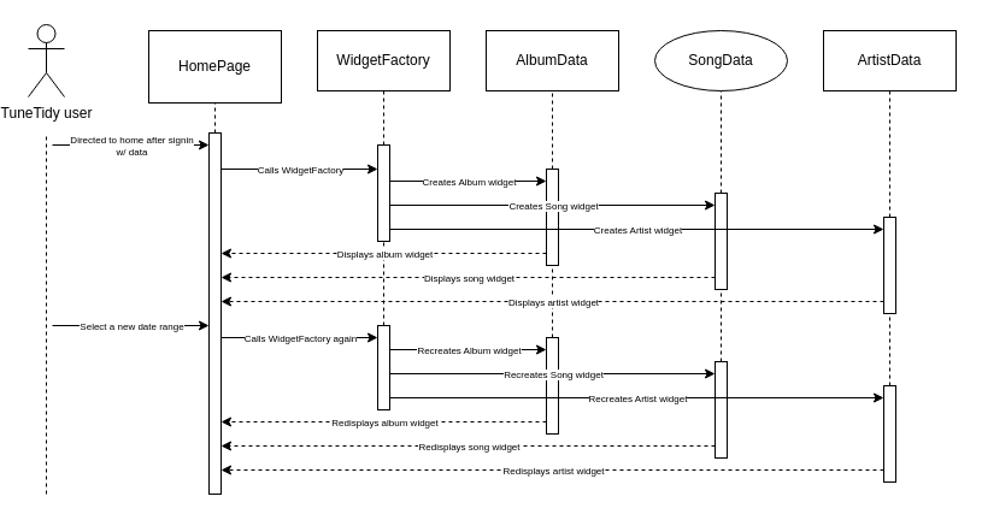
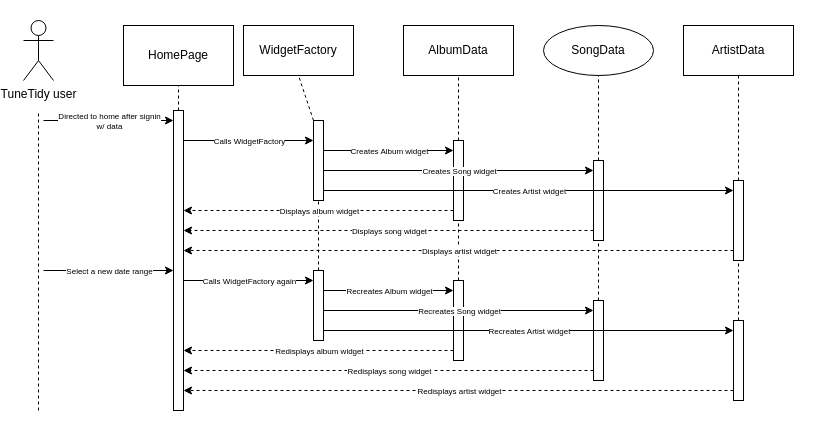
  <mxCell id="0" />
  <mxCell id="1" parent="0" />
  <mxCell id="2" value="TuneTidy user" style="shape=umlActor;verticalLabelPosition=bottom;verticalAlign=top;html=1;outlineConnect=0;" parent="1" vertex="1"><mxGeometry x="20" y="20" width="30" height="60" as="geometry" /></mxCell>
  <mxCell id="3" value="HomePage" style="html=1;whiteSpace=wrap;" parent="1" vertex="1"><mxGeometry x="120" y="25" width="110" height="60" as="geometry" /></mxCell>
  <mxCell id="4" value="AlbumData" style="html=1;whiteSpace=wrap;" parent="1" vertex="1"><mxGeometry x="400" y="25" width="110" height="50" as="geometry" /></mxCell>
  <mxCell id="5" value="" style="endArrow=none;dashed=1;html=1;rounded=0;" parent="1" edge="1"><mxGeometry width="50" height="50" relative="1" as="geometry"><mxPoint x="35" y="410" as="sourcePoint" /><mxPoint x="35" y="110" as="targetPoint" /></mxGeometry></mxCell>
  <mxCell id="6" value="" style="endArrow=none;dashed=1;html=1;rounded=0;entryX=0.5;entryY=1;entryDx=0;entryDy=0;" parent="1" target="3" edge="1" source="32"><mxGeometry width="50" height="50" relative="1" as="geometry"><mxPoint x="175" y="430" as="sourcePoint" /><mxPoint x="174.76" y="110" as="targetPoint" /></mxGeometry></mxCell>
  <mxCell id="7" value="" style="endArrow=none;dashed=1;html=1;rounded=0;entryX=0.5;entryY=1;entryDx=0;entryDy=0;" parent="1" target="4" edge="1" source="41"><mxGeometry width="50" height="50" relative="1" as="geometry"><mxPoint x="455" y="430" as="sourcePoint" /><mxPoint x="460" y="75" as="targetPoint" /></mxGeometry></mxCell>
  <mxCell id="8" value="" style="endArrow=classic;html=1;rounded=0;" parent="1" edge="1"><mxGeometry relative="1" as="geometry"><mxPoint x="40" y="120" as="sourcePoint" /><mxPoint x="170" y="120" as="targetPoint" /></mxGeometry></mxCell>
  <mxCell id="9" value="&lt;font style=&quot;font-size: 8px;&quot;&gt;Directed to home after signin&lt;br&gt;w/ data&lt;br&gt;&lt;/font&gt;" style="edgeLabel;resizable=0;html=1;align=center;verticalAlign=middle;fontSize=8;" parent="8" connectable="0" vertex="1"><mxGeometry relative="1" as="geometry" /></mxCell>
- <mxCell id="10" value="WidgetFactory" style="html=1;whiteSpace=wrap;" parent="1" vertex="1"><mxGeometry x="260" y="25" width="110" height="50" as="geometry" /></mxCell>
+ <mxCell id="10" value="WidgetFactory" style="html=1;whiteSpace=wrap;" parent="1" vertex="1"><mxGeometry x="240" y="25" width="110" height="50" as="geometry" /></mxCell>
  <mxCell id="11" value="" style="endArrow=none;dashed=1;html=1;rounded=0;entryX=0.5;entryY=1;entryDx=0;entryDy=0;" parent="1" target="10" edge="1" source="34"><mxGeometry width="50" height="50" relative="1" as="geometry"><mxPoint x="315" y="430" as="sourcePoint" /><mxPoint x="320" y="75" as="targetPoint" /></mxGeometry></mxCell>
  <mxCell id="12" value="" style="endArrow=classic;html=1;rounded=0;" edge="1" parent="1"><mxGeometry relative="1" as="geometry"><mxPoint x="180" y="140" as="sourcePoint" /><mxPoint x="310" y="140" as="targetPoint" /></mxGeometry></mxCell>
  <mxCell id="13" value="&lt;font style=&quot;font-size: 8px;&quot;&gt;Calls WidgetFactory&lt;br&gt;&lt;/font&gt;" style="edgeLabel;resizable=0;html=1;align=center;verticalAlign=middle;fontSize=8;" connectable="0" vertex="1" parent="12"><mxGeometry relative="1" as="geometry" /></mxCell>
  <mxCell id="14" value="SongData" style="ellipse;html=1;whiteSpace=wrap;" vertex="1" parent="1"><mxGeometry x="540" y="25" width="110" height="50" as="geometry" /></mxCell>
  <mxCell id="15" value="" style="endArrow=none;dashed=1;html=1;rounded=0;entryX=0.5;entryY=1;entryDx=0;entryDy=0;" edge="1" target="14" parent="1" source="43"><mxGeometry width="50" height="50" relative="1" as="geometry"><mxPoint x="595" y="430" as="sourcePoint" /><mxPoint x="600" y="75" as="targetPoint" /></mxGeometry></mxCell>
  <mxCell id="16" value="ArtistData" style="html=1;whiteSpace=wrap;" vertex="1" parent="1"><mxGeometry x="680" y="25" width="110" height="50" as="geometry" /></mxCell>
  <mxCell id="17" value="" style="endArrow=none;dashed=1;html=1;rounded=0;entryX=0.5;entryY=1;entryDx=0;entryDy=0;" edge="1" target="16" parent="1" source="46"><mxGeometry width="50" height="50" relative="1" as="geometry"><mxPoint x="735" y="430" as="sourcePoint" /><mxPoint x="740" y="75" as="targetPoint" /></mxGeometry></mxCell>
  <mxCell id="18" value="" style="endArrow=classic;html=1;rounded=0;" edge="1" parent="1"><mxGeometry relative="1" as="geometry"><mxPoint x="320" y="150" as="sourcePoint" /><mxPoint x="450" y="150" as="targetPoint" /></mxGeometry></mxCell>
  <mxCell id="19" value="&lt;font style=&quot;font-size: 8px;&quot;&gt;Creates Album widget&lt;br&gt;&lt;/font&gt;" style="edgeLabel;resizable=0;html=1;align=center;verticalAlign=middle;fontSize=8;" connectable="0" vertex="1" parent="18"><mxGeometry relative="1" as="geometry" /></mxCell>
  <mxCell id="20" value="" style="endArrow=classic;html=1;rounded=0;dashed=1;" edge="1" parent="1"><mxGeometry relative="1" as="geometry"><mxPoint x="590" y="230" as="sourcePoint" /><mxPoint x="180" y="230" as="targetPoint" /></mxGeometry></mxCell>
  <mxCell id="21" value="&lt;font style=&quot;font-size: 8px;&quot;&gt;Displays song widget&lt;br&gt;&lt;/font&gt;" style="edgeLabel;resizable=0;html=1;align=center;verticalAlign=middle;fontSize=8;" connectable="0" vertex="1" parent="20"><mxGeometry relative="1" as="geometry" /></mxCell>
  <mxCell id="22" value="" style="endArrow=classic;html=1;rounded=0;" edge="1" parent="1"><mxGeometry relative="1" as="geometry"><mxPoint x="40" y="270" as="sourcePoint" /><mxPoint x="170" y="270" as="targetPoint" /></mxGeometry></mxCell>
  <mxCell id="23" value="&lt;font style=&quot;font-size: 8px;&quot;&gt;Select a new date range&lt;br&gt;&lt;/font&gt;" style="edgeLabel;resizable=0;html=1;align=center;verticalAlign=middle;fontSize=8;" connectable="0" vertex="1" parent="22"><mxGeometry relative="1" as="geometry" /></mxCell>
  <mxCell id="24" value="" style="endArrow=classic;html=1;rounded=0;" edge="1" parent="1"><mxGeometry relative="1" as="geometry"><mxPoint x="180" y="280" as="sourcePoint" /><mxPoint x="310" y="280" as="targetPoint" /></mxGeometry></mxCell>
  <mxCell id="25" value="&lt;font style=&quot;font-size: 8px;&quot;&gt;Calls WidgetFactory again&lt;br&gt;&lt;/font&gt;" style="edgeLabel;resizable=0;html=1;align=center;verticalAlign=middle;fontSize=8;" connectable="0" vertex="1" parent="24"><mxGeometry relative="1" as="geometry" /></mxCell>
  <mxCell id="26" value="" style="endArrow=classic;html=1;rounded=0;" edge="1" parent="1"><mxGeometry relative="1" as="geometry"><mxPoint x="320" y="290" as="sourcePoint" /><mxPoint x="450" y="290" as="targetPoint" /></mxGeometry></mxCell>
  <mxCell id="27" value="&lt;font style=&quot;font-size: 8px;&quot;&gt;Recreates Album widget&lt;br&gt;&lt;/font&gt;" style="edgeLabel;resizable=0;html=1;align=center;verticalAlign=middle;fontSize=8;" connectable="0" vertex="1" parent="26"><mxGeometry relative="1" as="geometry" /></mxCell>
  <mxCell id="28" value="" style="endArrow=classic;html=1;rounded=0;dashed=1;" edge="1" parent="1"><mxGeometry relative="1" as="geometry"><mxPoint x="590" y="370" as="sourcePoint" /><mxPoint x="180" y="370" as="targetPoint" /></mxGeometry></mxCell>
  <mxCell id="29" value="&lt;font style=&quot;font-size: 8px;&quot;&gt;Redisplays song widget&lt;br&gt;&lt;/font&gt;" style="edgeLabel;resizable=0;html=1;align=center;verticalAlign=middle;fontSize=8;" connectable="0" vertex="1" parent="28"><mxGeometry relative="1" as="geometry" /></mxCell>
  <mxCell id="30" value="" style="endArrow=classic;html=1;rounded=0;dashed=1;" edge="1" parent="1"><mxGeometry relative="1" as="geometry"><mxPoint x="730" y="390" as="sourcePoint" /><mxPoint x="180" y="390" as="targetPoint" /></mxGeometry></mxCell>
  <mxCell id="31" value="&lt;font style=&quot;font-size: 8px;&quot;&gt;Redisplays artist widget&lt;br&gt;&lt;/font&gt;" style="edgeLabel;resizable=0;html=1;align=center;verticalAlign=middle;fontSize=8;" connectable="0" vertex="1" parent="30"><mxGeometry relative="1" as="geometry" /></mxCell>
  <mxCell id="32" value="" style="html=1;points=[];perimeter=orthogonalPerimeter;outlineConnect=0;targetShapes=umlLifeline;portConstraint=eastwest;newEdgeStyle={&quot;edgeStyle&quot;:&quot;elbowEdgeStyle&quot;,&quot;elbow&quot;:&quot;vertical&quot;,&quot;curved&quot;:0,&quot;rounded&quot;:0};" vertex="1" parent="1"><mxGeometry x="170" y="110" width="10" height="300" as="geometry" /></mxCell>
  <mxCell id="33" value="" style="endArrow=none;dashed=1;html=1;rounded=0;entryX=0.5;entryY=1;entryDx=0;entryDy=0;" edge="1" parent="1" source="35" target="34"><mxGeometry width="50" height="50" relative="1" as="geometry"><mxPoint x="315" y="430" as="sourcePoint" /><mxPoint x="315" y="75" as="targetPoint" /></mxGeometry></mxCell>
  <mxCell id="34" value="" style="html=1;points=[];perimeter=orthogonalPerimeter;outlineConnect=0;targetShapes=umlLifeline;portConstraint=eastwest;newEdgeStyle={&quot;edgeStyle&quot;:&quot;elbowEdgeStyle&quot;,&quot;elbow&quot;:&quot;vertical&quot;,&quot;curved&quot;:0,&quot;rounded&quot;:0};" vertex="1" parent="1"><mxGeometry x="310" y="120" width="10" height="80" as="geometry" /></mxCell>
  <mxCell id="35" value="" style="html=1;points=[];perimeter=orthogonalPerimeter;outlineConnect=0;targetShapes=umlLifeline;portConstraint=eastwest;newEdgeStyle={&quot;edgeStyle&quot;:&quot;elbowEdgeStyle&quot;,&quot;elbow&quot;:&quot;vertical&quot;,&quot;curved&quot;:0,&quot;rounded&quot;:0};" vertex="1" parent="1"><mxGeometry x="310" y="270" width="10" height="70" as="geometry" /></mxCell>
  <mxCell id="36" value="" style="endArrow=classic;html=1;rounded=0;dashed=1;" edge="1" parent="1"><mxGeometry relative="1" as="geometry"><mxPoint x="450" y="350" as="sourcePoint" /><mxPoint x="180" y="350" as="targetPoint" /></mxGeometry></mxCell>
  <mxCell id="37" value="&lt;font style=&quot;font-size: 8px;&quot;&gt;Redisplays album widget&lt;br&gt;&lt;/font&gt;" style="edgeLabel;resizable=0;html=1;align=center;verticalAlign=middle;fontSize=8;" connectable="0" vertex="1" parent="36"><mxGeometry relative="1" as="geometry" /></mxCell>
  <mxCell id="38" value="" style="endArrow=classic;html=1;rounded=0;dashed=1;" edge="1" parent="1"><mxGeometry relative="1" as="geometry"><mxPoint x="450" y="210" as="sourcePoint" /><mxPoint x="180" y="210" as="targetPoint" /></mxGeometry></mxCell>
  <mxCell id="39" value="&lt;font style=&quot;font-size: 8px;&quot;&gt;Displays album widget&lt;br&gt;&lt;/font&gt;" style="edgeLabel;resizable=0;html=1;align=center;verticalAlign=middle;fontSize=8;" connectable="0" vertex="1" parent="38"><mxGeometry relative="1" as="geometry" /></mxCell>
  <mxCell id="40" value="" style="endArrow=none;dashed=1;html=1;rounded=0;entryX=0.5;entryY=1;entryDx=0;entryDy=0;" edge="1" parent="1" source="52" target="41"><mxGeometry width="50" height="50" relative="1" as="geometry"><mxPoint x="455" y="430" as="sourcePoint" /><mxPoint x="455" y="75" as="targetPoint" /></mxGeometry></mxCell>
  <mxCell id="41" value="" style="html=1;points=[];perimeter=orthogonalPerimeter;outlineConnect=0;targetShapes=umlLifeline;portConstraint=eastwest;newEdgeStyle={&quot;edgeStyle&quot;:&quot;elbowEdgeStyle&quot;,&quot;elbow&quot;:&quot;vertical&quot;,&quot;curved&quot;:0,&quot;rounded&quot;:0};" vertex="1" parent="1"><mxGeometry x="450" y="140" width="10" height="80" as="geometry" /></mxCell>
  <mxCell id="42" value="" style="endArrow=none;dashed=1;html=1;rounded=0;entryX=0.5;entryY=1;entryDx=0;entryDy=0;" edge="1" parent="1" source="44" target="43"><mxGeometry width="50" height="50" relative="1" as="geometry"><mxPoint x="595" y="430" as="sourcePoint" /><mxPoint x="595" y="75" as="targetPoint" /></mxGeometry></mxCell>
  <mxCell id="43" value="" style="html=1;points=[];perimeter=orthogonalPerimeter;outlineConnect=0;targetShapes=umlLifeline;portConstraint=eastwest;newEdgeStyle={&quot;edgeStyle&quot;:&quot;elbowEdgeStyle&quot;,&quot;elbow&quot;:&quot;vertical&quot;,&quot;curved&quot;:0,&quot;rounded&quot;:0};" vertex="1" parent="1"><mxGeometry x="590" y="160" width="10" height="80" as="geometry" /></mxCell>
  <mxCell id="44" value="" style="html=1;points=[];perimeter=orthogonalPerimeter;outlineConnect=0;targetShapes=umlLifeline;portConstraint=eastwest;newEdgeStyle={&quot;edgeStyle&quot;:&quot;elbowEdgeStyle&quot;,&quot;elbow&quot;:&quot;vertical&quot;,&quot;curved&quot;:0,&quot;rounded&quot;:0};" vertex="1" parent="1"><mxGeometry x="590" y="300" width="10" height="80" as="geometry" /></mxCell>
  <mxCell id="45" value="" style="endArrow=none;dashed=1;html=1;rounded=0;entryX=0.5;entryY=1;entryDx=0;entryDy=0;" edge="1" parent="1" source="47" target="46"><mxGeometry width="50" height="50" relative="1" as="geometry"><mxPoint x="735" y="430" as="sourcePoint" /><mxPoint x="735" y="75" as="targetPoint" /></mxGeometry></mxCell>
  <mxCell id="46" value="" style="html=1;points=[];perimeter=orthogonalPerimeter;outlineConnect=0;targetShapes=umlLifeline;portConstraint=eastwest;newEdgeStyle={&quot;edgeStyle&quot;:&quot;elbowEdgeStyle&quot;,&quot;elbow&quot;:&quot;vertical&quot;,&quot;curved&quot;:0,&quot;rounded&quot;:0};" vertex="1" parent="1"><mxGeometry x="730" y="180" width="10" height="80" as="geometry" /></mxCell>
  <mxCell id="47" value="" style="html=1;points=[];perimeter=orthogonalPerimeter;outlineConnect=0;targetShapes=umlLifeline;portConstraint=eastwest;newEdgeStyle={&quot;edgeStyle&quot;:&quot;elbowEdgeStyle&quot;,&quot;elbow&quot;:&quot;vertical&quot;,&quot;curved&quot;:0,&quot;rounded&quot;:0};" vertex="1" parent="1"><mxGeometry x="730" y="320" width="10" height="80" as="geometry" /></mxCell>
  <mxCell id="48" value="" style="endArrow=classic;html=1;rounded=0;" edge="1" parent="1"><mxGeometry relative="1" as="geometry"><mxPoint x="320" y="170" as="sourcePoint" /><mxPoint x="590" y="170" as="targetPoint" /></mxGeometry></mxCell>
  <mxCell id="49" value="&lt;font style=&quot;font-size: 8px;&quot;&gt;Creates Song widget&lt;br&gt;&lt;/font&gt;" style="edgeLabel;resizable=0;html=1;align=center;verticalAlign=middle;fontSize=8;" connectable="0" vertex="1" parent="48"><mxGeometry relative="1" as="geometry" /></mxCell>
  <mxCell id="50" value="" style="endArrow=classic;html=1;rounded=0;dashed=1;" edge="1" parent="1"><mxGeometry relative="1" as="geometry"><mxPoint x="730" y="250" as="sourcePoint" /><mxPoint x="180" y="250" as="targetPoint" /></mxGeometry></mxCell>
  <mxCell id="51" value="&lt;font style=&quot;font-size: 8px;&quot;&gt;Displays artist widget&lt;br&gt;&lt;/font&gt;" style="edgeLabel;resizable=0;html=1;align=center;verticalAlign=middle;fontSize=8;" connectable="0" vertex="1" parent="50"><mxGeometry relative="1" as="geometry" /></mxCell>
  <mxCell id="52" value="" style="html=1;points=[];perimeter=orthogonalPerimeter;outlineConnect=0;targetShapes=umlLifeline;portConstraint=eastwest;newEdgeStyle={&quot;edgeStyle&quot;:&quot;elbowEdgeStyle&quot;,&quot;elbow&quot;:&quot;vertical&quot;,&quot;curved&quot;:0,&quot;rounded&quot;:0};" vertex="1" parent="1"><mxGeometry x="450" y="280" width="10" height="80" as="geometry" /></mxCell>
  <mxCell id="53" value="" style="endArrow=classic;html=1;rounded=0;" edge="1" parent="1"><mxGeometry relative="1" as="geometry"><mxPoint x="320" y="310" as="sourcePoint" /><mxPoint x="590" y="310" as="targetPoint" /></mxGeometry></mxCell>
  <mxCell id="54" value="&lt;font style=&quot;font-size: 8px;&quot;&gt;Recreates Song widget&lt;br&gt;&lt;/font&gt;" style="edgeLabel;resizable=0;html=1;align=center;verticalAlign=middle;fontSize=8;" connectable="0" vertex="1" parent="53"><mxGeometry relative="1" as="geometry" /></mxCell>
  <mxCell id="55" value="" style="endArrow=classic;html=1;rounded=0;" edge="1" parent="1"><mxGeometry relative="1" as="geometry"><mxPoint x="320" y="330" as="sourcePoint" /><mxPoint x="730" y="330" as="targetPoint" /></mxGeometry></mxCell>
  <mxCell id="56" value="&lt;font style=&quot;font-size: 8px;&quot;&gt;Recreates Artist widget&lt;br&gt;&lt;/font&gt;" style="edgeLabel;resizable=0;html=1;align=center;verticalAlign=middle;fontSize=8;" connectable="0" vertex="1" parent="55"><mxGeometry relative="1" as="geometry" /></mxCell>
  <mxCell id="57" value="" style="endArrow=classic;html=1;rounded=0;" edge="1" parent="1"><mxGeometry relative="1" as="geometry"><mxPoint x="320" y="190" as="sourcePoint" /><mxPoint x="730" y="190" as="targetPoint" /></mxGeometry></mxCell>
  <mxCell id="58" value="&lt;font style=&quot;font-size: 8px;&quot;&gt;Creates Artist widget&lt;br&gt;&lt;/font&gt;" style="edgeLabel;resizable=0;html=1;align=center;verticalAlign=middle;fontSize=8;" connectable="0" vertex="1" parent="57"><mxGeometry relative="1" as="geometry" /></mxCell>
